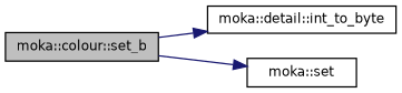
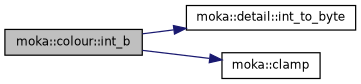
  digraph {
    rankdir=LR
    node [color=black fillcolor=white fontname=Helvetica fontsize=10 shape=record style=filled]
    edge [color=midnightblue fontname=Helvetica fontsize=10 labelfontname=Helvetica labelfontsize=10 style=solid]
-   n1 [fillcolor=grey75 fontcolor=black height=0.2 label="moka::colour::set_b" width=0.4]
+   n1 [fillcolor=grey75 fontcolor=black height=0.2 label="moka::colour::int_b" width=0.4]
    n2 [height=0.2 label="moka::detail::int_to_byte" width=0.4]
-   n3 [height=0.2 label="moka::set" width=0.4]
+   n3 [height=0.2 label="moka::clamp" width=0.4]
    n1 -> n2
    n1 -> n3
  }
